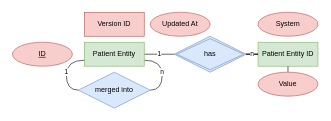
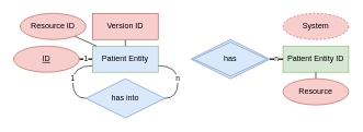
  <mxCell id="0" />
  <mxCell id="1" parent="0" />
- <mxCell id="2" value="1" style="edgeStyle=orthogonalEdgeStyle;rounded=0;orthogonalLoop=1;jettySize=auto;html=1;endArrow=none;endFill=0;" edge="1" parent="1" source="4" target="16"><mxGeometry relative="1" as="geometry"><mxPoint x="290" y="90" as="targetPoint" /></mxGeometry></mxCell>
+ <mxCell id="2" value="1" style="edgeStyle=orthogonalEdgeStyle;rounded=0;orthogonalLoop=1;jettySize=auto;html=1;endArrow=none;endFill=0;" edge="1" parent="1" source="4" target="10"><mxGeometry relative="1" as="geometry"><mxPoint x="290" y="90" as="targetPoint" /></mxGeometry></mxCell>
  <mxCell id="3" value="n" style="edgeStyle=orthogonalEdgeStyle;rounded=0;orthogonalLoop=1;jettySize=auto;html=1;endArrow=none;endFill=0;curved=1;entryX=1;entryY=0.5;entryDx=0;entryDy=0;" edge="1" parent="1" source="4" target="18"><mxGeometry relative="1" as="geometry"><Array as="points"><mxPoint x="270" y="100" /><mxPoint x="270" y="150" /></Array></mxGeometry></mxCell>
- <mxCell id="4" value="Patient Entity" style="whiteSpace=wrap;html=1;align=center;fillColor=#d5e8d4;strokeColor=#82b366;" vertex="1" parent="1"><mxGeometry x="140" y="70" width="100" height="40" as="geometry" /></mxCell>
+ <mxCell id="4" value="Patient Entity" style="whiteSpace=wrap;html=1;align=center;fillColor=#dae8fc;strokeColor=#82b366;" vertex="1" parent="1"><mxGeometry x="140" y="70" width="100" height="40" as="geometry" /></mxCell>
  <mxCell id="5" value="Patient Entity ID" style="whiteSpace=wrap;html=1;align=center;fillColor=#d5e8d4;strokeColor=#82b366;" vertex="1" parent="1"><mxGeometry x="430" y="70" width="100" height="40" as="geometry" /></mxCell>
- <mxCell id="6" value="System" style="ellipse;whiteSpace=wrap;html=1;align=center;fillColor=#f8cecc;strokeColor=#b85450;" vertex="1" parent="1"><mxGeometry x="430" y="20" width="100" height="40" as="geometry" /></mxCell>
+ <mxCell id="6" value="System" style="ellipse;whiteSpace=wrap;html=1;align=center;fillColor=#f8cecc;strokeColor=#b85450;dashed=1;" vertex="1" parent="1"><mxGeometry x="430" y="20" width="100" height="40" as="geometry" /></mxCell>
  <mxCell id="7" style="edgeStyle=none;rounded=0;orthogonalLoop=1;jettySize=auto;html=1;endArrow=none;endFill=0;" edge="1" parent="1" source="8" target="5"><mxGeometry relative="1" as="geometry" /></mxCell>
- <mxCell id="8" value="Value" style="ellipse;whiteSpace=wrap;html=1;align=center;fillColor=#f8cecc;strokeColor=#b85450;" vertex="1" parent="1"><mxGeometry x="430" y="120" width="100" height="40" as="geometry" /></mxCell>
+ <mxCell id="8" value="Resource" style="ellipse;whiteSpace=wrap;html=1;align=center;fillColor=#f8cecc;strokeColor=#b85450;" vertex="1" parent="1"><mxGeometry x="430" y="120" width="100" height="40" as="geometry" /></mxCell>
  <mxCell id="9" value="n" style="edgeStyle=orthogonalEdgeStyle;rounded=0;orthogonalLoop=1;jettySize=auto;html=1;endArrow=none;endFill=0;" edge="1" parent="1" source="16" target="5"><mxGeometry relative="1" as="geometry"><mxPoint x="410" y="90" as="sourcePoint" /></mxGeometry></mxCell>
  <mxCell id="10" value="ID" style="ellipse;whiteSpace=wrap;html=1;align=center;fontStyle=4;fillColor=#f8cecc;strokeColor=#b85450;" vertex="1" parent="1"><mxGeometry x="20" y="70" width="100" height="40" as="geometry" /></mxCell>
+ <mxCell id="11" style="edgeStyle=none;rounded=0;orthogonalLoop=1;jettySize=auto;html=1;endArrow=none;endFill=0;" edge="1" parent="1" source="12" target="4"><mxGeometry relative="1" as="geometry" /></mxCell>
+ <mxCell id="12" value="Resource ID" style="ellipse;whiteSpace=wrap;html=1;align=center;fillColor=#f8cecc;strokeColor=#b85450;" vertex="1" parent="1"><mxGeometry x="30" y="20" width="100" height="40" as="geometry" /></mxCell>
+ <mxCell id="13" style="edgeStyle=none;rounded=0;orthogonalLoop=1;jettySize=auto;html=1;endArrow=none;endFill=0;" edge="1" parent="1" source="14" target="4"><mxGeometry relative="1" as="geometry" /></mxCell>
  <mxCell id="14" value="Version ID" style="whiteSpace=wrap;html=1;align=center;fillColor=#f8cecc;strokeColor=#b85450;rounded=0;" vertex="1" parent="1"><mxGeometry x="140" y="20" width="100" height="40" as="geometry" /></mxCell>
- <mxCell id="15" value="Updated At" style="ellipse;whiteSpace=wrap;html=1;align=center;fillColor=#f8cecc;strokeColor=#b85450;" vertex="1" parent="1"><mxGeometry x="250" y="20" width="100" height="40" as="geometry" /></mxCell>
  <mxCell id="16" value="has" style="shape=rhombus;double=1;perimeter=rhombusPerimeter;whiteSpace=wrap;html=1;align=center;fillColor=#dae8fc;strokeColor=#6c8ebf;" vertex="1" parent="1"><mxGeometry x="290" y="60" width="120" height="60" as="geometry" /></mxCell>
  <mxCell id="17" value="1" style="edgeStyle=orthogonalEdgeStyle;curved=1;rounded=0;orthogonalLoop=1;jettySize=auto;html=1;endArrow=none;endFill=0;exitX=0;exitY=0.5;exitDx=0;exitDy=0;" edge="1" parent="1" source="18" target="4"><mxGeometry relative="1" as="geometry"><Array as="points"><mxPoint x="110" y="150" /><mxPoint x="110" y="100" /></Array></mxGeometry></mxCell>
- <mxCell id="18" value="merged into" style="shape=rhombus;perimeter=rhombusPerimeter;whiteSpace=wrap;html=1;align=center;fillColor=#dae8fc;strokeColor=#6c8ebf;" vertex="1" parent="1"><mxGeometry x="130" y="120" width="120" height="60" as="geometry" /></mxCell>
+ <mxCell id="18" value="has into" style="shape=rhombus;perimeter=rhombusPerimeter;whiteSpace=wrap;html=1;align=center;fillColor=#dae8fc;strokeColor=#6c8ebf;" vertex="1" parent="1"><mxGeometry x="130" y="120" width="120" height="60" as="geometry" /></mxCell>
  <mxCell id="19" style="edgeStyle=orthogonalEdgeStyle;curved=1;rounded=0;orthogonalLoop=1;jettySize=auto;html=1;exitX=0.5;exitY=1;exitDx=0;exitDy=0;endArrow=none;endFill=0;" edge="1" parent="1" source="8" target="8"><mxGeometry relative="1" as="geometry" /></mxCell>
